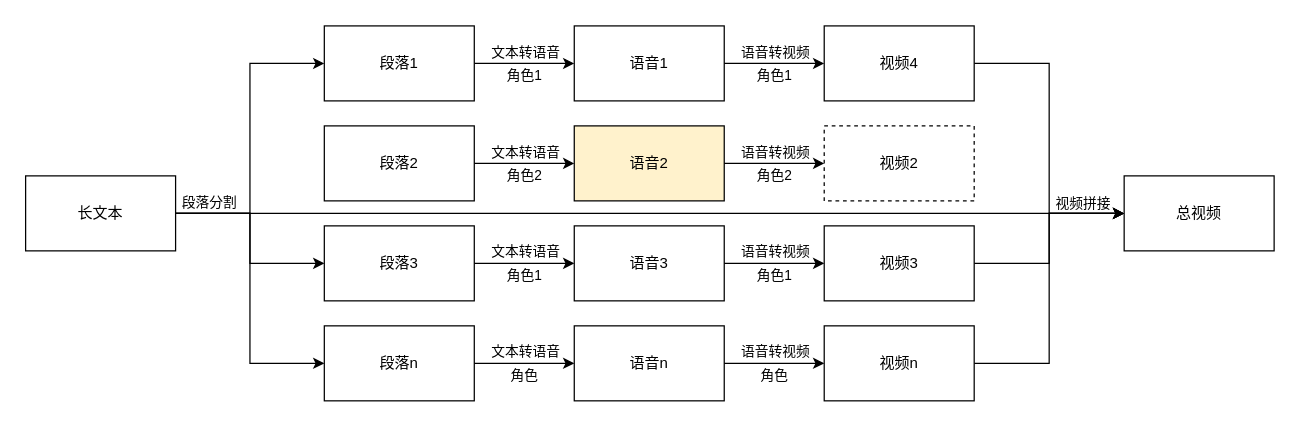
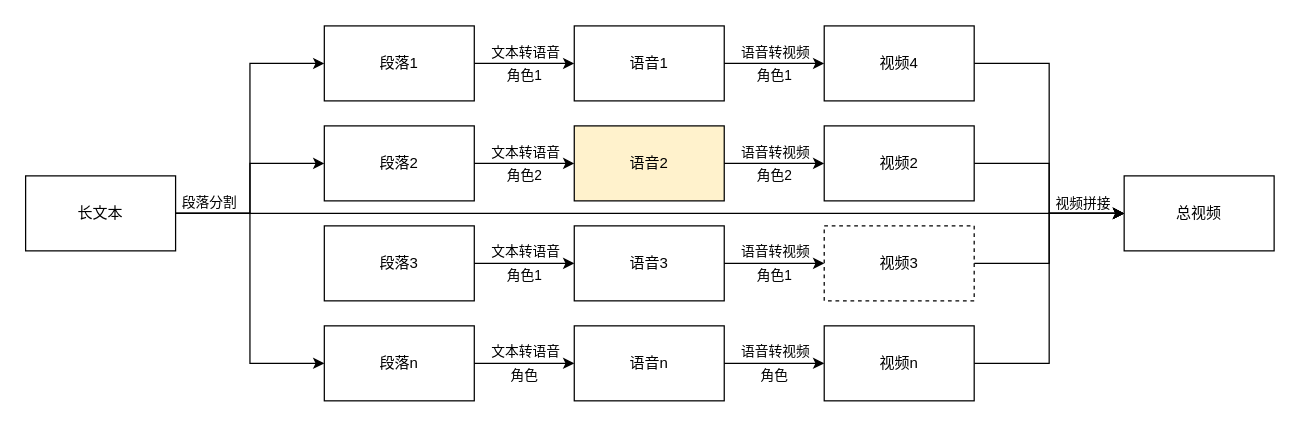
  <mxCell id="0" />
  <mxCell id="1" parent="0" />
  <mxCell id="2" style="edgeStyle=orthogonalEdgeStyle;rounded=0;orthogonalLoop=1;jettySize=auto;html=1;exitX=1;exitY=0.5;exitDx=0;exitDy=0;entryX=0;entryY=0.5;entryDx=0;entryDy=0;" edge="1" parent="1" source="7" target="11"><mxGeometry relative="1" as="geometry" /></mxCell>
- <mxCell id="3" style="edgeStyle=orthogonalEdgeStyle;rounded=0;orthogonalLoop=1;jettySize=auto;html=1;exitX=1;exitY=0.5;exitDx=0;exitDy=0;" edge="1" parent="1" source="7" target="13"><mxGeometry relative="1" as="geometry" /></mxCell>
+ <mxCell id="3" style="edgeStyle=orthogonalEdgeStyle;rounded=0;orthogonalLoop=1;jettySize=auto;html=1;exitX=1;exitY=0.5;exitDx=0;exitDy=0;entryX=0;entryY=0.5;entryDx=0;entryDy=0;" edge="1" parent="1" source="7" target="12"><mxGeometry relative="1" as="geometry" /></mxCell>
  <mxCell id="4" style="edgeStyle=orthogonalEdgeStyle;rounded=0;orthogonalLoop=1;jettySize=auto;html=1;exitX=1;exitY=0.5;exitDx=0;exitDy=0;" edge="1" parent="1" source="7" target="28"><mxGeometry relative="1" as="geometry" /></mxCell>
  <mxCell id="5" style="edgeStyle=orthogonalEdgeStyle;rounded=0;orthogonalLoop=1;jettySize=auto;html=1;exitX=1;exitY=0.5;exitDx=0;exitDy=0;entryX=0;entryY=0.5;entryDx=0;entryDy=0;" edge="1" parent="1" source="7" target="14"><mxGeometry relative="1" as="geometry" /></mxCell>
  <mxCell id="6" value="段落分割" style="edgeLabel;html=1;align=center;verticalAlign=middle;resizable=0;points=[];" vertex="1" connectable="0" parent="5"><mxGeometry x="-0.78" y="-1" relative="1" as="geometry"><mxPoint y="-11" as="offset" /></mxGeometry></mxCell>
  <mxCell id="7" value="长文本" style="rounded=0;whiteSpace=wrap;html=1;" vertex="1" parent="1"><mxGeometry x="20" y="140" width="120" height="60" as="geometry" /></mxCell>
  <mxCell id="8" value="" style="edgeStyle=orthogonalEdgeStyle;rounded=0;orthogonalLoop=1;jettySize=auto;html=1;" edge="1" parent="1" source="11" target="15"><mxGeometry relative="1" as="geometry" /></mxCell>
  <mxCell id="9" value="文本转语音" style="edgeLabel;html=1;align=center;verticalAlign=middle;resizable=0;points=[];" vertex="1" connectable="0" parent="8"><mxGeometry x="-0.375" y="1" relative="1" as="geometry"><mxPoint x="15" y="-9" as="offset" /></mxGeometry></mxCell>
  <mxCell id="10" value="角色1" style="edgeLabel;html=1;align=center;verticalAlign=middle;resizable=0;points=[];" vertex="1" connectable="0" parent="8"><mxGeometry x="-0.03" relative="1" as="geometry"><mxPoint y="9" as="offset" /></mxGeometry></mxCell>
  <mxCell id="11" value="段落1" style="rounded=0;whiteSpace=wrap;html=1;" vertex="1" parent="1"><mxGeometry x="259" y="20" width="120" height="60" as="geometry" /></mxCell>
  <mxCell id="12" value="段落2" style="rounded=0;whiteSpace=wrap;html=1;" vertex="1" parent="1"><mxGeometry x="259" y="100" width="120" height="60" as="geometry" /></mxCell>
  <mxCell id="13" value="段落3" style="rounded=0;whiteSpace=wrap;html=1;" vertex="1" parent="1"><mxGeometry x="259" y="180" width="120" height="60" as="geometry" /></mxCell>
  <mxCell id="14" value="段落n" style="rounded=0;whiteSpace=wrap;html=1;" vertex="1" parent="1"><mxGeometry x="259" y="260" width="120" height="60" as="geometry" /></mxCell>
  <mxCell id="15" value="语音1" style="rounded=0;whiteSpace=wrap;html=1;" vertex="1" parent="1"><mxGeometry x="459" y="20" width="120" height="60" as="geometry" /></mxCell>
  <mxCell id="16" value="语音2" style="rounded=0;whiteSpace=wrap;html=1;fillColor=#fff2cc;" vertex="1" parent="1"><mxGeometry x="459" y="100" width="120" height="60" as="geometry" /></mxCell>
  <mxCell id="17" value="语音3" style="rounded=0;whiteSpace=wrap;html=1;" vertex="1" parent="1"><mxGeometry x="459" y="180" width="120" height="60" as="geometry" /></mxCell>
  <mxCell id="18" value="语音n" style="rounded=0;whiteSpace=wrap;html=1;" vertex="1" parent="1"><mxGeometry x="459" y="260" width="120" height="60" as="geometry" /></mxCell>
  <mxCell id="19" style="edgeStyle=orthogonalEdgeStyle;rounded=0;orthogonalLoop=1;jettySize=auto;html=1;exitX=1;exitY=0.5;exitDx=0;exitDy=0;entryX=0;entryY=0.5;entryDx=0;entryDy=0;" edge="1" parent="1" source="20" target="28"><mxGeometry relative="1" as="geometry" /></mxCell>
  <mxCell id="20" value="视频4" style="rounded=0;whiteSpace=wrap;html=1;" vertex="1" parent="1"><mxGeometry x="659" y="20" width="120" height="60" as="geometry" /></mxCell>
- <mxCell id="22" value="视频2" style="rounded=0;whiteSpace=wrap;html=1;dashed=1;" vertex="1" parent="1"><mxGeometry x="659" y="100" width="120" height="60" as="geometry" /></mxCell>
+ <mxCell id="21" style="edgeStyle=orthogonalEdgeStyle;rounded=0;orthogonalLoop=1;jettySize=auto;html=1;exitX=1;exitY=0.5;exitDx=0;exitDy=0;entryX=0;entryY=0.5;entryDx=0;entryDy=0;" edge="1" parent="1" source="22" target="28"><mxGeometry relative="1" as="geometry" /></mxCell>
+ <mxCell id="22" value="视频2" style="rounded=0;whiteSpace=wrap;html=1;" vertex="1" parent="1"><mxGeometry x="659" y="100" width="120" height="60" as="geometry" /></mxCell>
  <mxCell id="23" style="edgeStyle=orthogonalEdgeStyle;rounded=0;orthogonalLoop=1;jettySize=auto;html=1;exitX=1;exitY=0.5;exitDx=0;exitDy=0;entryX=0;entryY=0.5;entryDx=0;entryDy=0;" edge="1" parent="1" source="24" target="28"><mxGeometry relative="1" as="geometry" /></mxCell>
- <mxCell id="24" value="视频3" style="rounded=0;whiteSpace=wrap;html=1;" vertex="1" parent="1"><mxGeometry x="659" y="180" width="120" height="60" as="geometry" /></mxCell>
+ <mxCell id="24" value="视频3" style="rounded=0;whiteSpace=wrap;html=1;dashed=1;" vertex="1" parent="1"><mxGeometry x="659" y="180" width="120" height="60" as="geometry" /></mxCell>
  <mxCell id="25" style="edgeStyle=orthogonalEdgeStyle;rounded=0;orthogonalLoop=1;jettySize=auto;html=1;exitX=1;exitY=0.5;exitDx=0;exitDy=0;entryX=0;entryY=0.5;entryDx=0;entryDy=0;" edge="1" parent="1" source="27" target="28"><mxGeometry relative="1" as="geometry" /></mxCell>
  <mxCell id="26" value="视频拼接" style="edgeLabel;html=1;align=center;verticalAlign=middle;resizable=0;points=[];" vertex="1" connectable="0" parent="25"><mxGeometry x="0.684" relative="1" as="geometry"><mxPoint x="4" y="-9" as="offset" /></mxGeometry></mxCell>
  <mxCell id="27" value="视频n" style="rounded=0;whiteSpace=wrap;html=1;" vertex="1" parent="1"><mxGeometry x="659" y="260" width="120" height="60" as="geometry" /></mxCell>
  <mxCell id="28" value="总视频" style="rounded=0;whiteSpace=wrap;html=1;" vertex="1" parent="1"><mxGeometry x="899" y="140" width="120" height="60" as="geometry" /></mxCell>
  <mxCell id="29" value="" style="edgeStyle=orthogonalEdgeStyle;rounded=0;orthogonalLoop=1;jettySize=auto;html=1;entryX=0;entryY=0.5;entryDx=0;entryDy=0;exitX=1;exitY=0.5;exitDx=0;exitDy=0;" edge="1" parent="1" source="12" target="16"><mxGeometry relative="1" as="geometry"><mxPoint x="379" y="130" as="sourcePoint" /><mxPoint x="459" y="130" as="targetPoint" /></mxGeometry></mxCell>
  <mxCell id="30" value="文本转语音" style="edgeLabel;html=1;align=center;verticalAlign=middle;resizable=0;points=[];" vertex="1" connectable="0" parent="29"><mxGeometry x="-0.375" y="1" relative="1" as="geometry"><mxPoint x="15" y="-9" as="offset" /></mxGeometry></mxCell>
  <mxCell id="31" value="角色2" style="edgeLabel;html=1;align=center;verticalAlign=middle;resizable=0;points=[];" vertex="1" connectable="0" parent="29"><mxGeometry x="-0.03" relative="1" as="geometry"><mxPoint y="9" as="offset" /></mxGeometry></mxCell>
  <mxCell id="32" value="" style="edgeStyle=orthogonalEdgeStyle;rounded=0;orthogonalLoop=1;jettySize=auto;html=1;" edge="1" parent="1"><mxGeometry relative="1" as="geometry"><mxPoint x="379" y="210" as="sourcePoint" /><mxPoint x="459" y="210" as="targetPoint" /></mxGeometry></mxCell>
  <mxCell id="33" value="文本转语音" style="edgeLabel;html=1;align=center;verticalAlign=middle;resizable=0;points=[];" vertex="1" connectable="0" parent="32"><mxGeometry x="-0.375" y="1" relative="1" as="geometry"><mxPoint x="15" y="-9" as="offset" /></mxGeometry></mxCell>
  <mxCell id="34" value="角色1" style="edgeLabel;html=1;align=center;verticalAlign=middle;resizable=0;points=[];" vertex="1" connectable="0" parent="32"><mxGeometry x="-0.03" relative="1" as="geometry"><mxPoint y="9" as="offset" /></mxGeometry></mxCell>
  <mxCell id="35" value="" style="edgeStyle=orthogonalEdgeStyle;rounded=0;orthogonalLoop=1;jettySize=auto;html=1;" edge="1" parent="1"><mxGeometry relative="1" as="geometry"><mxPoint x="379" y="290" as="sourcePoint" /><mxPoint x="459" y="290" as="targetPoint" /></mxGeometry></mxCell>
  <mxCell id="36" value="文本转语音" style="edgeLabel;html=1;align=center;verticalAlign=middle;resizable=0;points=[];" vertex="1" connectable="0" parent="35"><mxGeometry x="-0.375" y="1" relative="1" as="geometry"><mxPoint x="15" y="-9" as="offset" /></mxGeometry></mxCell>
  <mxCell id="37" value="角色" style="edgeLabel;html=1;align=center;verticalAlign=middle;resizable=0;points=[];" vertex="1" connectable="0" parent="35"><mxGeometry x="-0.03" relative="1" as="geometry"><mxPoint y="9" as="offset" /></mxGeometry></mxCell>
  <mxCell id="38" value="" style="edgeStyle=orthogonalEdgeStyle;rounded=0;orthogonalLoop=1;jettySize=auto;html=1;exitX=1;exitY=0.5;exitDx=0;exitDy=0;entryX=0;entryY=0.5;entryDx=0;entryDy=0;" edge="1" parent="1" source="15" target="20"><mxGeometry relative="1" as="geometry"><mxPoint x="579" y="50" as="sourcePoint" /><mxPoint x="659" y="50" as="targetPoint" /></mxGeometry></mxCell>
  <mxCell id="39" value="语音转视频" style="edgeLabel;html=1;align=center;verticalAlign=middle;resizable=0;points=[];" vertex="1" connectable="0" parent="38"><mxGeometry x="-0.375" y="1" relative="1" as="geometry"><mxPoint x="15" y="-9" as="offset" /></mxGeometry></mxCell>
  <mxCell id="40" value="角色1" style="edgeLabel;html=1;align=center;verticalAlign=middle;resizable=0;points=[];" vertex="1" connectable="0" parent="38"><mxGeometry x="-0.03" relative="1" as="geometry"><mxPoint y="9" as="offset" /></mxGeometry></mxCell>
  <mxCell id="41" value="" style="edgeStyle=orthogonalEdgeStyle;rounded=0;orthogonalLoop=1;jettySize=auto;html=1;entryX=0;entryY=0.5;entryDx=0;entryDy=0;exitX=1;exitY=0.5;exitDx=0;exitDy=0;" edge="1" parent="1" source="16" target="22"><mxGeometry relative="1" as="geometry"><mxPoint x="579" y="130" as="sourcePoint" /><mxPoint x="659" y="130" as="targetPoint" /></mxGeometry></mxCell>
  <mxCell id="42" value="语音转视频" style="edgeLabel;html=1;align=center;verticalAlign=middle;resizable=0;points=[];" vertex="1" connectable="0" parent="41"><mxGeometry x="-0.375" y="1" relative="1" as="geometry"><mxPoint x="15" y="-9" as="offset" /></mxGeometry></mxCell>
  <mxCell id="43" value="角色2" style="edgeLabel;html=1;align=center;verticalAlign=middle;resizable=0;points=[];" vertex="1" connectable="0" parent="41"><mxGeometry x="-0.03" relative="1" as="geometry"><mxPoint y="9" as="offset" /></mxGeometry></mxCell>
  <mxCell id="44" value="" style="edgeStyle=orthogonalEdgeStyle;rounded=0;orthogonalLoop=1;jettySize=auto;html=1;exitX=1;exitY=0.5;exitDx=0;exitDy=0;entryX=0;entryY=0.5;entryDx=0;entryDy=0;" edge="1" parent="1" source="17" target="24"><mxGeometry relative="1" as="geometry"><mxPoint x="579" y="210" as="sourcePoint" /><mxPoint x="659" y="210" as="targetPoint" /></mxGeometry></mxCell>
  <mxCell id="45" value="语音转视频" style="edgeLabel;html=1;align=center;verticalAlign=middle;resizable=0;points=[];" vertex="1" connectable="0" parent="44"><mxGeometry x="-0.375" y="1" relative="1" as="geometry"><mxPoint x="15" y="-9" as="offset" /></mxGeometry></mxCell>
  <mxCell id="46" value="角色1" style="edgeLabel;html=1;align=center;verticalAlign=middle;resizable=0;points=[];" vertex="1" connectable="0" parent="44"><mxGeometry x="-0.03" relative="1" as="geometry"><mxPoint y="9" as="offset" /></mxGeometry></mxCell>
  <mxCell id="47" value="" style="edgeStyle=orthogonalEdgeStyle;rounded=0;orthogonalLoop=1;jettySize=auto;html=1;exitX=1;exitY=0.5;exitDx=0;exitDy=0;entryX=0;entryY=0.5;entryDx=0;entryDy=0;" edge="1" parent="1" source="18" target="27"><mxGeometry relative="1" as="geometry"><mxPoint x="579" y="290" as="sourcePoint" /><mxPoint x="659" y="290" as="targetPoint" /></mxGeometry></mxCell>
  <mxCell id="48" value="语音转视频" style="edgeLabel;html=1;align=center;verticalAlign=middle;resizable=0;points=[];" vertex="1" connectable="0" parent="47"><mxGeometry x="-0.375" y="1" relative="1" as="geometry"><mxPoint x="15" y="-9" as="offset" /></mxGeometry></mxCell>
  <mxCell id="49" value="角色" style="edgeLabel;html=1;align=center;verticalAlign=middle;resizable=0;points=[];" vertex="1" connectable="0" parent="47"><mxGeometry x="-0.03" relative="1" as="geometry"><mxPoint y="9" as="offset" /></mxGeometry></mxCell>
